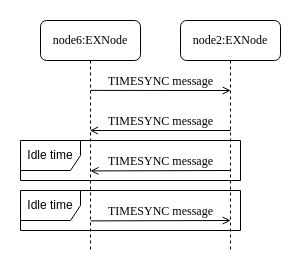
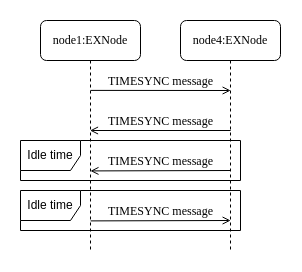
  <mxCell id="0" />
  <mxCell id="1" parent="0" />
- <mxCell id="2" value="node6:EXNode" style="shape=umlLifeline;perimeter=lifelinePerimeter;whiteSpace=wrap;html=1;container=1;collapsible=0;recursiveResize=0;outlineConnect=0;rounded=1;shadow=0;comic=0;labelBackgroundColor=none;strokeWidth=1;fontFamily=Verdana;fontSize=12;align=center;" parent="1" vertex="1"><mxGeometry x="40" y="20" width="100" height="230" as="geometry" /></mxCell>
- <mxCell id="3" value="node2:EXNode" style="shape=umlLifeline;perimeter=lifelinePerimeter;whiteSpace=wrap;html=1;container=1;collapsible=0;recursiveResize=0;outlineConnect=0;rounded=1;shadow=0;comic=0;labelBackgroundColor=none;strokeWidth=1;fontFamily=Verdana;fontSize=12;align=center;" parent="1" vertex="1"><mxGeometry x="180" y="20" width="100" height="230" as="geometry" /></mxCell>
+ <mxCell id="2" value="node1:EXNode" style="shape=umlLifeline;perimeter=lifelinePerimeter;whiteSpace=wrap;html=1;container=1;collapsible=0;recursiveResize=0;outlineConnect=0;rounded=1;shadow=0;comic=0;labelBackgroundColor=none;strokeWidth=1;fontFamily=Verdana;fontSize=12;align=center;" parent="1" vertex="1"><mxGeometry x="40" y="20" width="100" height="230" as="geometry" /></mxCell>
+ <mxCell id="3" value="node4:EXNode" style="shape=umlLifeline;perimeter=lifelinePerimeter;whiteSpace=wrap;html=1;container=1;collapsible=0;recursiveResize=0;outlineConnect=0;rounded=1;shadow=0;comic=0;labelBackgroundColor=none;strokeWidth=1;fontFamily=Verdana;fontSize=12;align=center;" parent="1" vertex="1"><mxGeometry x="180" y="20" width="100" height="230" as="geometry" /></mxCell>
  <mxCell id="4" value="TIMESYNC message" style="html=1;verticalAlign=bottom;endArrow=none;entryX=0;entryY=0;labelBackgroundColor=none;fontFamily=Verdana;fontSize=12;edgeStyle=elbowEdgeStyle;elbow=vertical;endFill=0;startArrow=open;startFill=0;" edge="1" parent="1" source="2"><mxGeometry relative="1" as="geometry"><mxPoint x="94.929" y="130.5" as="sourcePoint" /><mxPoint x="230.172" y="130.224" as="targetPoint" /><Array as="points" /></mxGeometry></mxCell>
  <mxCell id="5" value="TIMESYNC message" style="html=1;verticalAlign=bottom;endArrow=open;entryX=0;entryY=0;labelBackgroundColor=none;fontFamily=Verdana;fontSize=12;edgeStyle=elbowEdgeStyle;elbow=vertical;endFill=0;startArrow=none;startFill=0;" edge="1" parent="1"><mxGeometry relative="1" as="geometry"><mxPoint x="90.1" y="89.9" as="sourcePoint" /><mxPoint x="230.172" y="89.724" as="targetPoint" /><Array as="points" /></mxGeometry></mxCell>
  <mxCell id="6" value="TIMESYNC message" style="html=1;verticalAlign=bottom;endArrow=none;entryX=0;entryY=0;labelBackgroundColor=none;fontFamily=Verdana;fontSize=12;edgeStyle=elbowEdgeStyle;elbow=vertical;endFill=0;startArrow=open;startFill=0;" edge="1" parent="1"><mxGeometry relative="1" as="geometry"><mxPoint x="89.929" y="170.429" as="sourcePoint" /><mxPoint x="230.172" y="170.224" as="targetPoint" /><Array as="points" /></mxGeometry></mxCell>
  <mxCell id="7" value="TIMESYNC message" style="html=1;verticalAlign=bottom;endArrow=open;entryX=0;entryY=0;labelBackgroundColor=none;fontFamily=Verdana;fontSize=12;edgeStyle=elbowEdgeStyle;elbow=vertical;endFill=0;startArrow=none;startFill=0;" edge="1" parent="1"><mxGeometry relative="1" as="geometry"><mxPoint x="90.1" y="220.4" as="sourcePoint" /><mxPoint x="230.172" y="220.224" as="targetPoint" /><Array as="points" /></mxGeometry></mxCell>
  <mxCell id="8" value="Idle time" style="shape=umlFrame;whiteSpace=wrap;html=1;" vertex="1" parent="1"><mxGeometry x="20" y="140" width="220" height="40" as="geometry" /></mxCell>
  <mxCell id="9" value="Idle time" style="shape=umlFrame;whiteSpace=wrap;html=1;" vertex="1" parent="1"><mxGeometry x="20" y="190" width="220" height="40" as="geometry" /></mxCell>
